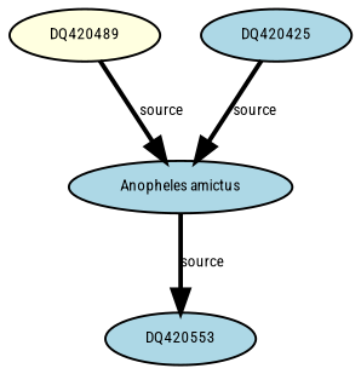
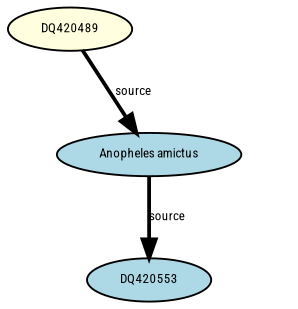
  digraph {
    fontname="Roboto Condensed"
    node [fillcolor=lightblue fontname="Roboto Condensed" fontsize=7 style=filled]
    edge [fontname="Roboto Condensed" fontsize=7 style=bold]
    n1 [height=0.27433100247 label="Anopheles amictus" width=0.27433100247]
    n2 [height=0.27433100247 label=DQ420553 width=0.27433100247]
    n3 [fillcolor=lightyellow height=0.27433100247 label=DQ420489 width=0.27433100247]
-   n4 [height=0.27433100247 label=DQ420425 width=0.27433100247]
    n1 -> n2 [label=source]
    n3 -> n1 [label=source]
-   n4 -> n1 [label=source]
  }
